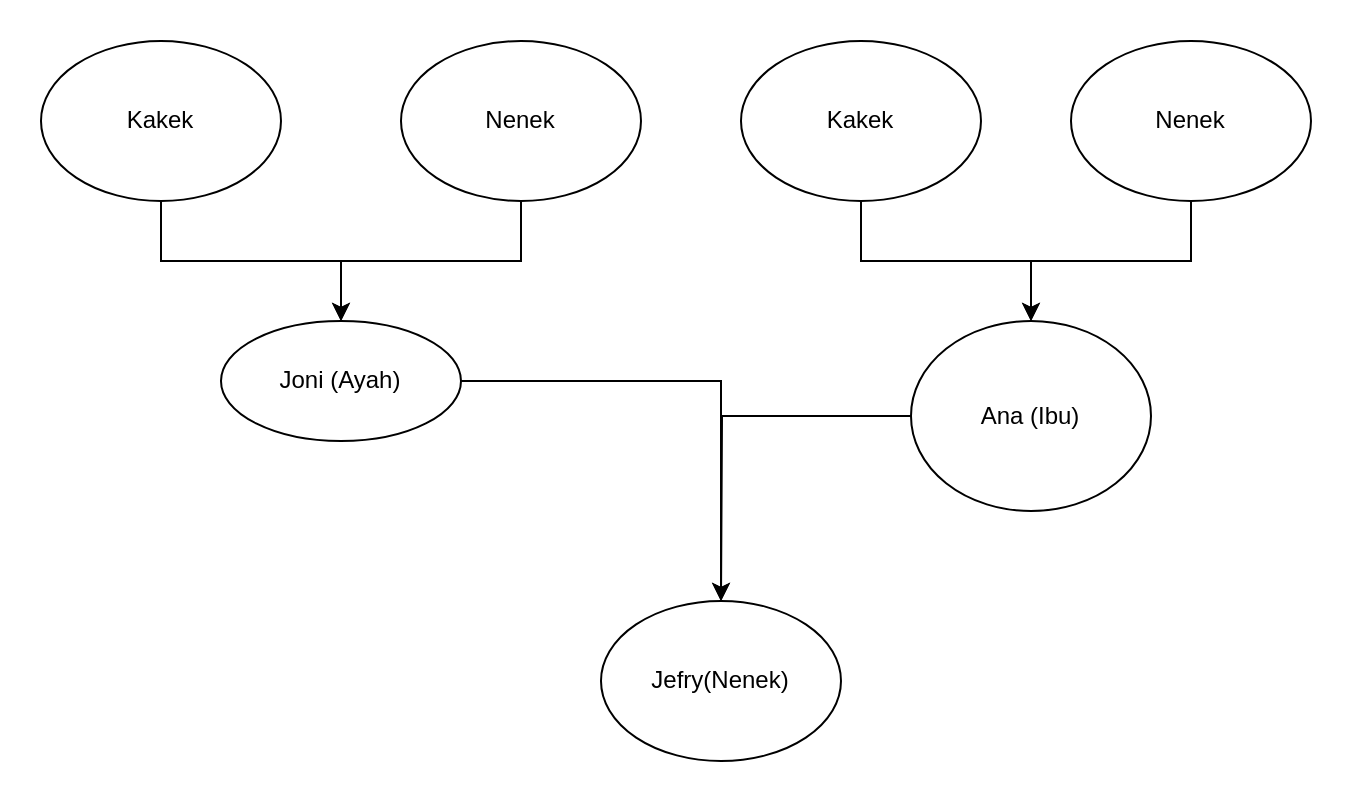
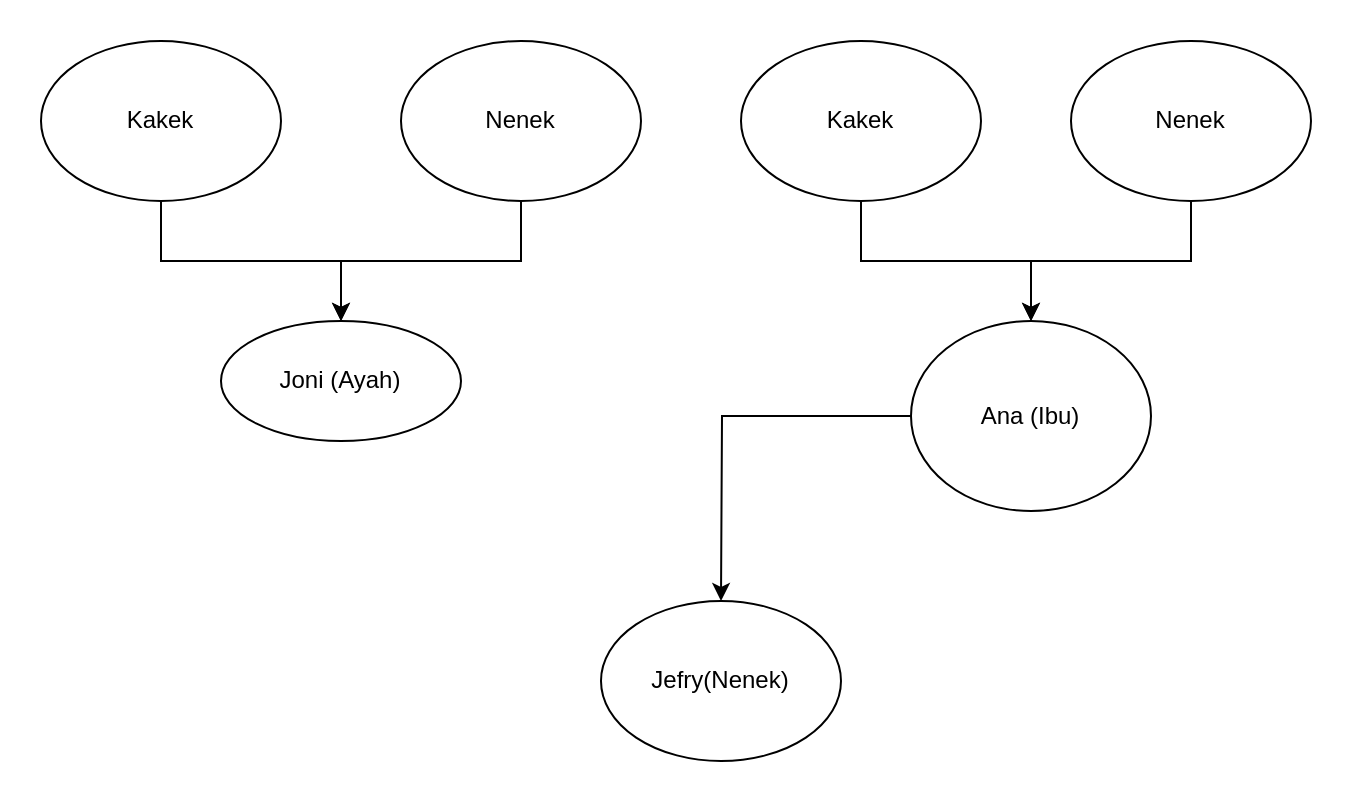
  <mxCell id="0" />
  <mxCell id="1" parent="0" />
  <mxCell id="2" style="edgeStyle=orthogonalEdgeStyle;rounded=0;orthogonalLoop=1;jettySize=auto;html=1;entryX=0.5;entryY=0;entryDx=0;entryDy=0;" edge="1" parent="1" source="3" target="10"><mxGeometry relative="1" as="geometry" /></mxCell>
  <mxCell id="3" value="Kakek" style="ellipse;whiteSpace=wrap;html=1;" vertex="1" parent="1"><mxGeometry x="20" y="20" width="120" height="80" as="geometry" /></mxCell>
  <mxCell id="4" style="edgeStyle=orthogonalEdgeStyle;rounded=0;orthogonalLoop=1;jettySize=auto;html=1;" edge="1" parent="1" source="5" target="10"><mxGeometry relative="1" as="geometry"><mxPoint x="300" y="170" as="targetPoint" /></mxGeometry></mxCell>
  <mxCell id="5" value="Nenek" style="ellipse;whiteSpace=wrap;html=1;" vertex="1" parent="1"><mxGeometry x="200" y="20" width="120" height="80" as="geometry" /></mxCell>
  <mxCell id="6" style="edgeStyle=orthogonalEdgeStyle;rounded=0;orthogonalLoop=1;jettySize=auto;html=1;entryX=0.5;entryY=0;entryDx=0;entryDy=0;" edge="1" parent="1" source="7" target="11"><mxGeometry relative="1" as="geometry" /></mxCell>
  <mxCell id="7" value="Kakek" style="ellipse;whiteSpace=wrap;html=1;" vertex="1" parent="1"><mxGeometry x="370" y="20" width="120" height="80" as="geometry" /></mxCell>
  <mxCell id="8" style="edgeStyle=orthogonalEdgeStyle;rounded=0;orthogonalLoop=1;jettySize=auto;html=1;entryX=0.5;entryY=0;entryDx=0;entryDy=0;" edge="1" parent="1" source="9" target="11"><mxGeometry relative="1" as="geometry" /></mxCell>
  <mxCell id="9" value="Nenek" style="ellipse;whiteSpace=wrap;html=1;" vertex="1" parent="1"><mxGeometry x="535" y="20" width="120" height="80" as="geometry" /></mxCell>
  <mxCell id="10" value="Joni (Ayah)" style="ellipse;whiteSpace=wrap;html=1;" vertex="1" parent="1"><mxGeometry x="110" y="160" width="120" height="60" as="geometry" /></mxCell>
  <mxCell id="11" value="Ana (Ibu)" style="ellipse;whiteSpace=wrap;html=1;" vertex="1" parent="1"><mxGeometry x="455" y="160" width="120" height="95" as="geometry" /></mxCell>
  <mxCell id="12" value="Jefry(Nenek)" style="ellipse;whiteSpace=wrap;html=1;" vertex="1" parent="1"><mxGeometry x="300" y="300" width="120" height="80" as="geometry" /></mxCell>
- <mxCell id="13" style="edgeStyle=orthogonalEdgeStyle;rounded=0;orthogonalLoop=1;jettySize=auto;html=1;entryX=0.5;entryY=0;entryDx=0;entryDy=0;" edge="1" parent="1" source="10" target="12"><mxGeometry relative="1" as="geometry" /></mxCell>
  <mxCell id="14" style="edgeStyle=orthogonalEdgeStyle;rounded=0;orthogonalLoop=1;jettySize=auto;html=1;" edge="1" parent="1" source="11"><mxGeometry relative="1" as="geometry"><mxPoint x="360" y="300" as="targetPoint" /></mxGeometry></mxCell>
